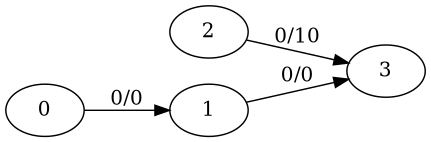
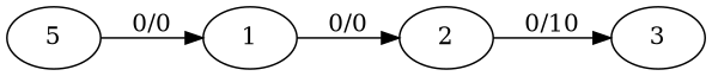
  digraph {
    rankdir=LR
    2
    3
    1
-   0
+   0 [label=5]
    2 -> 3 [label="0/10"]
-   1 -> 3 [label="0/0"]
+   1 -> 2 [label="0/0"]
    0 -> 1 [label="0/0"]
  }
